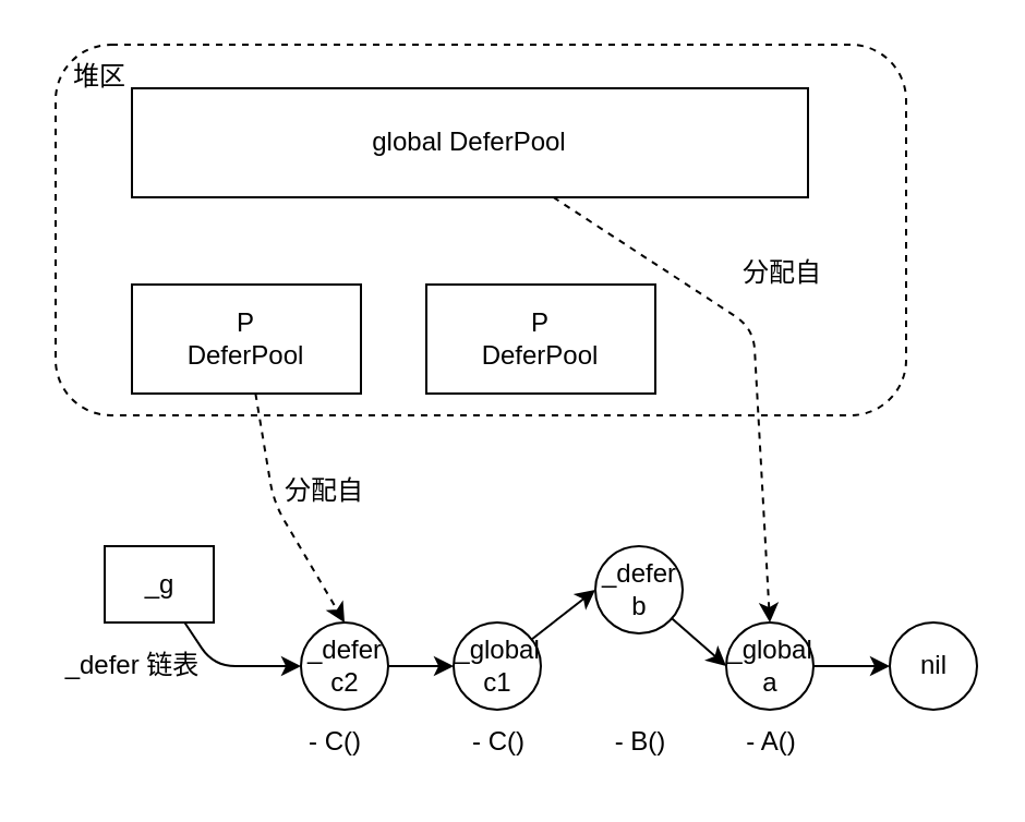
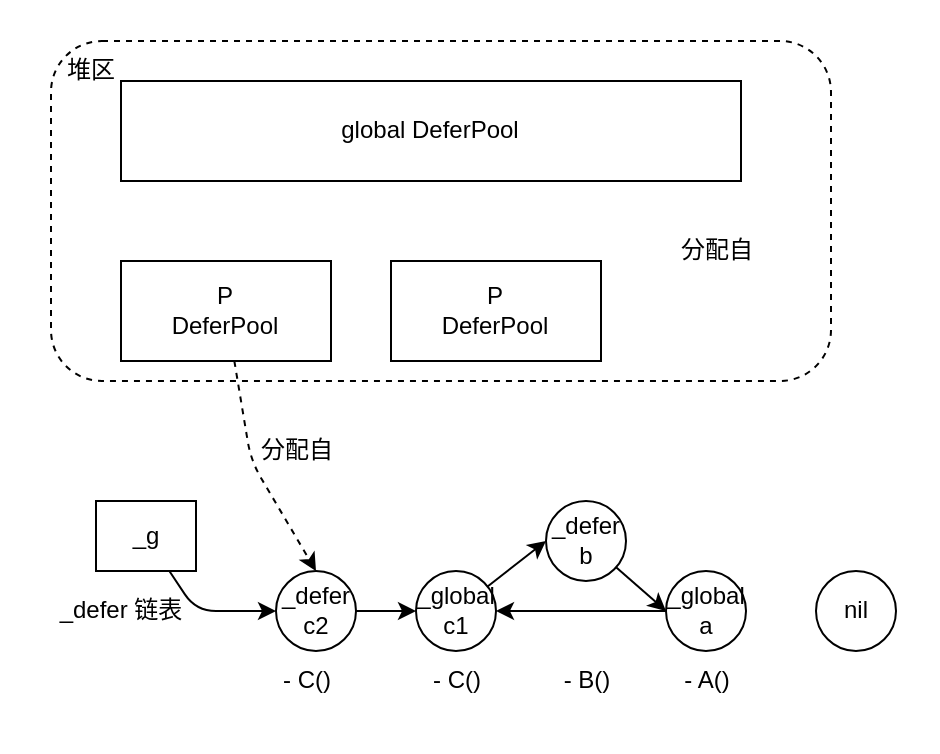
  <mxCell id="0" />
  <mxCell id="1" parent="0" />
  <mxCell id="2" value="" style="rounded=1;whiteSpace=wrap;html=1;dashed=1;" vertex="1" parent="1"><mxGeometry x="25" y="20" width="390" height="170" as="geometry" /></mxCell>
  <mxCell id="3" style="edgeStyle=none;html=1;entryX=0;entryY=0.5;entryDx=0;entryDy=0;" edge="1" parent="1" source="4" target="6"><mxGeometry relative="1" as="geometry" /></mxCell>
  <mxCell id="4" value="_defer c2" style="ellipse;whiteSpace=wrap;html=1;aspect=fixed;" vertex="1" parent="1"><mxGeometry x="137.5" y="285" width="40" height="40" as="geometry" /></mxCell>
  <mxCell id="5" style="edgeStyle=none;html=1;entryX=0;entryY=0.5;entryDx=0;entryDy=0;" edge="1" parent="1" source="6" target="8"><mxGeometry relative="1" as="geometry" /></mxCell>
  <mxCell id="6" value="_global c1" style="ellipse;whiteSpace=wrap;html=1;aspect=fixed;" vertex="1" parent="1"><mxGeometry x="207.5" y="285" width="40" height="40" as="geometry" /></mxCell>
  <mxCell id="7" style="edgeStyle=none;html=1;entryX=0;entryY=0.5;entryDx=0;entryDy=0;" edge="1" parent="1" source="8" target="10"><mxGeometry relative="1" as="geometry" /></mxCell>
  <mxCell id="8" value="_defer b" style="ellipse;whiteSpace=wrap;html=1;aspect=fixed;" vertex="1" parent="1"><mxGeometry x="272.5" y="250" width="40" height="40" as="geometry" /></mxCell>
- <mxCell id="9" style="edgeStyle=none;html=1;entryX=0;entryY=0.5;entryDx=0;entryDy=0;" edge="1" parent="1" source="10" target="11"><mxGeometry relative="1" as="geometry" /></mxCell>
+ <mxCell id="9" style="edgeStyle=none;html=1;" edge="1" parent="1" source="10" target="6"><mxGeometry relative="1" as="geometry" /></mxCell>
  <mxCell id="10" value="_global a" style="ellipse;whiteSpace=wrap;html=1;aspect=fixed;" vertex="1" parent="1"><mxGeometry x="332.5" y="285" width="40" height="40" as="geometry" /></mxCell>
  <mxCell id="11" value="nil" style="ellipse;whiteSpace=wrap;html=1;aspect=fixed;" vertex="1" parent="1"><mxGeometry x="407.5" y="285" width="40" height="40" as="geometry" /></mxCell>
  <mxCell id="12" value="- C()" style="text;html=1;align=center;verticalAlign=middle;resizable=0;points=[];autosize=1;strokeColor=none;fillColor=none;" vertex="1" parent="1"><mxGeometry x="127.5" y="325" width="50" height="30" as="geometry" /></mxCell>
  <mxCell id="13" value="- C()" style="text;html=1;align=center;verticalAlign=middle;resizable=0;points=[];autosize=1;strokeColor=none;fillColor=none;" vertex="1" parent="1"><mxGeometry x="202.5" y="325" width="50" height="30" as="geometry" /></mxCell>
  <mxCell id="14" value="- B()" style="text;html=1;align=center;verticalAlign=middle;resizable=0;points=[];autosize=1;strokeColor=none;fillColor=none;" vertex="1" parent="1"><mxGeometry x="267.5" y="325" width="50" height="30" as="geometry" /></mxCell>
  <mxCell id="15" value="- A()" style="text;html=1;align=center;verticalAlign=middle;resizable=0;points=[];autosize=1;strokeColor=none;fillColor=none;" vertex="1" parent="1"><mxGeometry x="327.5" y="325" width="50" height="30" as="geometry" /></mxCell>
  <mxCell id="16" style="edgeStyle=none;html=1;entryX=0;entryY=0.5;entryDx=0;entryDy=0;" edge="1" parent="1" source="17" target="4"><mxGeometry relative="1" as="geometry"><Array as="points"><mxPoint x="97.5" y="305" /></Array></mxGeometry></mxCell>
  <mxCell id="17" value="_g" style="rounded=0;whiteSpace=wrap;html=1;" vertex="1" parent="1"><mxGeometry x="47.5" y="250" width="50" height="35" as="geometry" /></mxCell>
  <mxCell id="18" value="_defer 链表" style="text;html=1;align=center;verticalAlign=middle;resizable=0;points=[];autosize=1;strokeColor=none;fillColor=none;" vertex="1" parent="1"><mxGeometry x="20" y="290" width="80" height="30" as="geometry" /></mxCell>
  <mxCell id="19" style="edgeStyle=none;html=1;entryX=0.5;entryY=0;entryDx=0;entryDy=0;dashed=1;" edge="1" parent="1" source="20" target="4"><mxGeometry relative="1" as="geometry"><Array as="points"><mxPoint x="125" y="230" /></Array></mxGeometry></mxCell>
  <mxCell id="20" value="P &lt;br&gt;DeferPool" style="rounded=0;whiteSpace=wrap;html=1;" vertex="1" parent="1"><mxGeometry x="60" y="130" width="105" height="50" as="geometry" /></mxCell>
- <mxCell id="21" style="edgeStyle=none;html=1;entryX=0.5;entryY=0;entryDx=0;entryDy=0;dashed=1;" edge="1" parent="1" source="22" target="10"><mxGeometry relative="1" as="geometry"><Array as="points"><mxPoint x="345" y="150" /></Array></mxGeometry></mxCell>
  <mxCell id="22" value="global DeferPool" style="rounded=0;whiteSpace=wrap;html=1;" vertex="1" parent="1"><mxGeometry x="60" y="40" width="310" height="50" as="geometry" /></mxCell>
  <mxCell id="23" value="P &lt;br&gt;DeferPool" style="rounded=0;whiteSpace=wrap;html=1;" vertex="1" parent="1"><mxGeometry x="195" y="130" width="105" height="50" as="geometry" /></mxCell>
  <mxCell id="24" value="分配自" style="text;html=1;align=center;verticalAlign=middle;resizable=0;points=[];autosize=1;strokeColor=none;fillColor=none;" vertex="1" parent="1"><mxGeometry x="327.5" y="110" width="60" height="30" as="geometry" /></mxCell>
  <mxCell id="25" value="分配自" style="text;html=1;align=center;verticalAlign=middle;resizable=0;points=[];autosize=1;strokeColor=none;fillColor=none;" vertex="1" parent="1"><mxGeometry x="117.5" y="210" width="60" height="30" as="geometry" /></mxCell>
  <mxCell id="26" value="堆区" style="text;html=1;align=center;verticalAlign=middle;resizable=0;points=[];autosize=1;strokeColor=none;fillColor=none;" vertex="1" parent="1"><mxGeometry x="20" y="20" width="50" height="30" as="geometry" /></mxCell>
